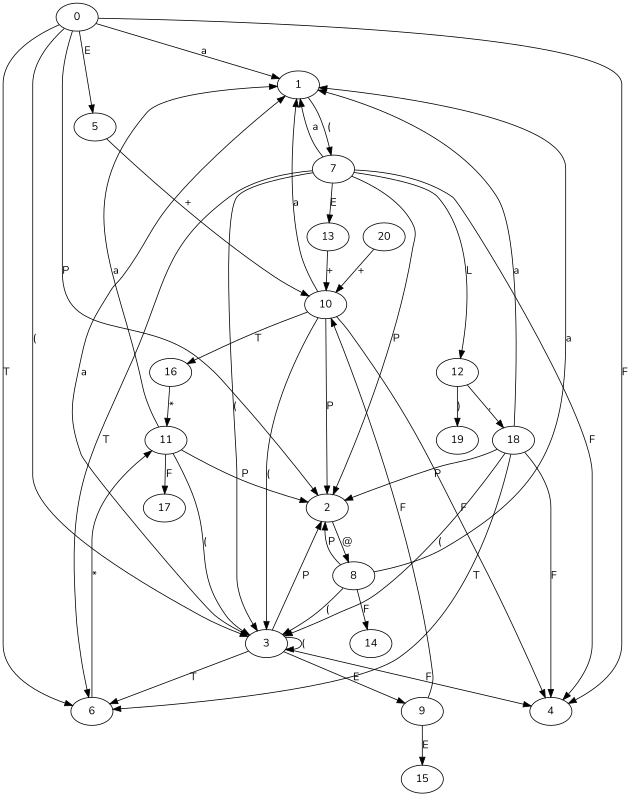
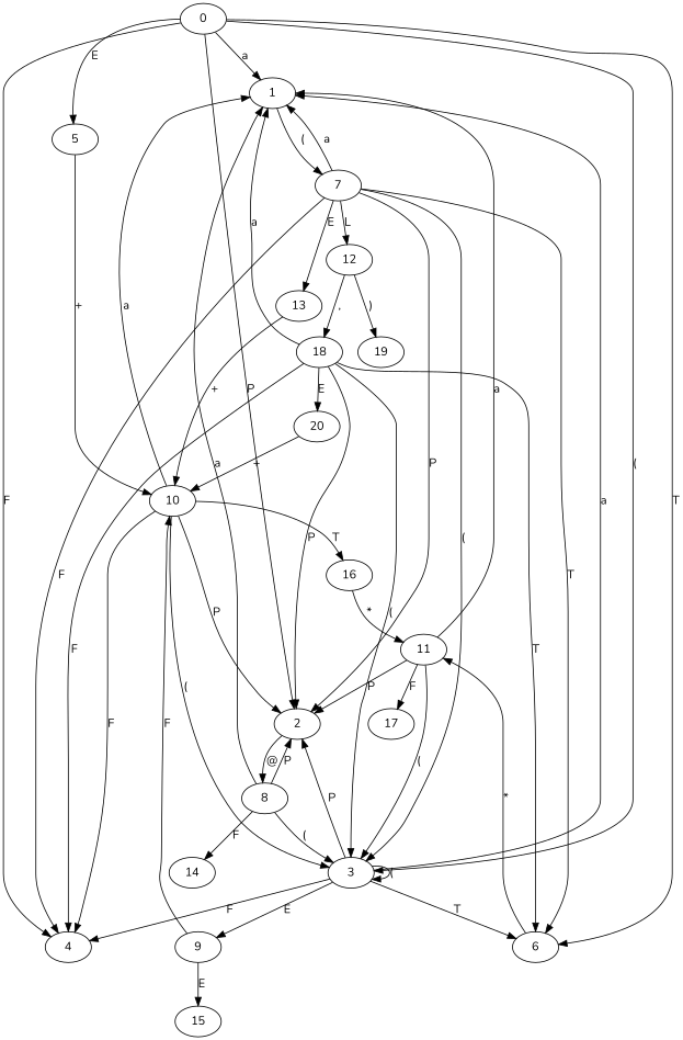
  digraph {
    fontname=Nunito
    rankdir=TB
    node [fontname=Nunito]
    edge [fontname=Nunito]
    0
    1
    2
    3
    4
    5
    6
    7
    8
    9
    10
    11
    12
    13
    14
    15
    16
    17
    18
    19
    20
    0 -> 1 [label=a]
    0 -> 2 [label=P]
    0 -> 3 [label="("]
    0 -> 4 [label=F]
    0 -> 5 [label=E]
    0 -> 6 [label=T]
    1 -> 7 [label="("]
    2 -> 8 [label="@"]
    3 -> 1 [label=a]
    3 -> 2 [label=P]
    3 -> 3 [label="("]
    3 -> 4 [label=F]
    3 -> 6 [label=T]
    3 -> 9 [label=E]
    5 -> 10 [label="+"]
    6 -> 11 [label="*"]
    7 -> 1 [label=a]
    7 -> 2 [label=P]
    7 -> 3 [label="("]
    7 -> 4 [label=F]
    7 -> 6 [label=T]
    7 -> 12 [label=L]
    7 -> 13 [label=E]
    8 -> 1 [label=a]
    8 -> 2 [label=P]
    8 -> 3 [label="("]
    8 -> 14 [label=F]
    9 -> 10 [label=F]
    9 -> 15 [label=E]
    10 -> 1 [label=a]
    10 -> 2 [label=P]
    10 -> 3 [label="("]
    10 -> 4 [label=F]
    10 -> 16 [label=T]
    11 -> 1 [label=a]
    11 -> 2 [label=P]
    11 -> 3 [label="("]
    11 -> 17 [label=F]
    12 -> 18 [label=","]
    12 -> 19 [label=")"]
    13 -> 10 [label="+"]
    16 -> 11 [label="*"]
    18 -> 1 [label=a]
    18 -> 2 [label=P]
    18 -> 3 [label="("]
    18 -> 4 [label=F]
    18 -> 6 [label=T]
+   18 -> 20 [label=E]
    20 -> 10 [label="+"]
  }
